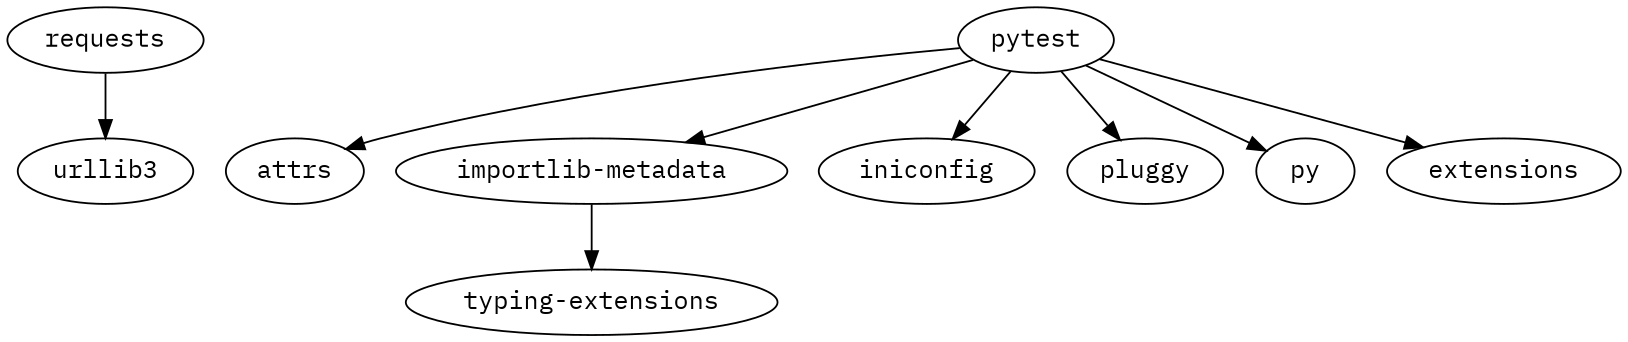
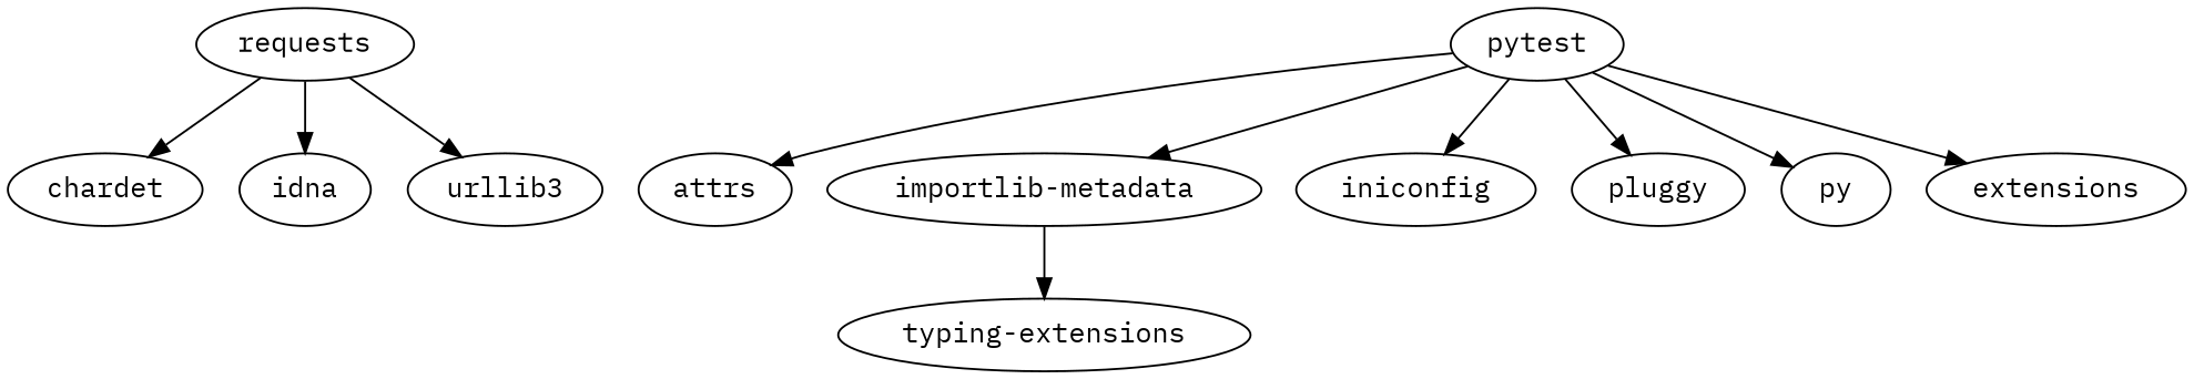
  digraph {
    fontname="IBM Plex Mono"
    node [fontname="IBM Plex Mono"]
    edge [fontname="IBM Plex Mono"]
    requests
+   chardet
+   idna
    urllib3
    pytest
    attrs
    "importlib-metadata"
    iniconfig
    pluggy
    py
    n11 [label=extensions]
    "typing-extensions"
+   requests -> chardet
+   requests -> idna
    requests -> urllib3
    pytest -> attrs
    pytest -> "importlib-metadata"
    pytest -> iniconfig
    pytest -> pluggy
    pytest -> py
    pytest -> n11
    "importlib-metadata" -> "typing-extensions"
  }
